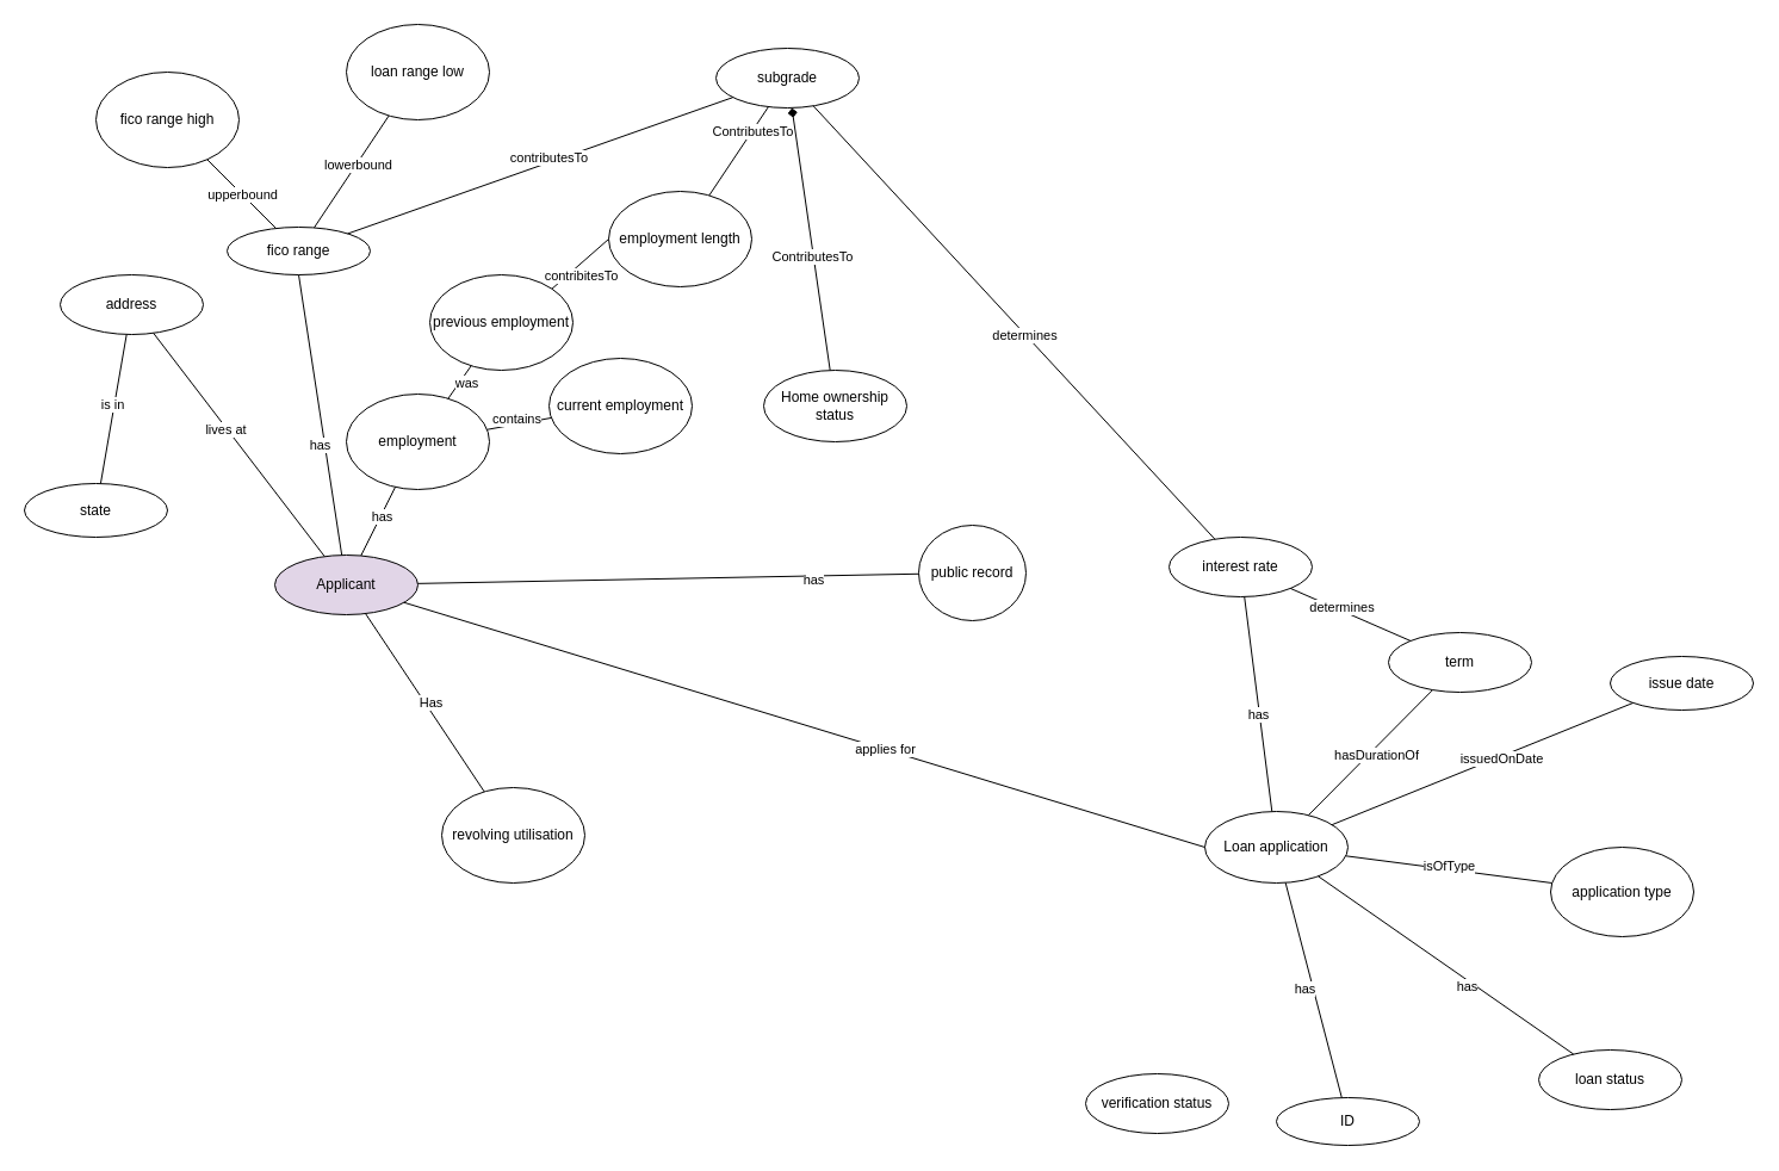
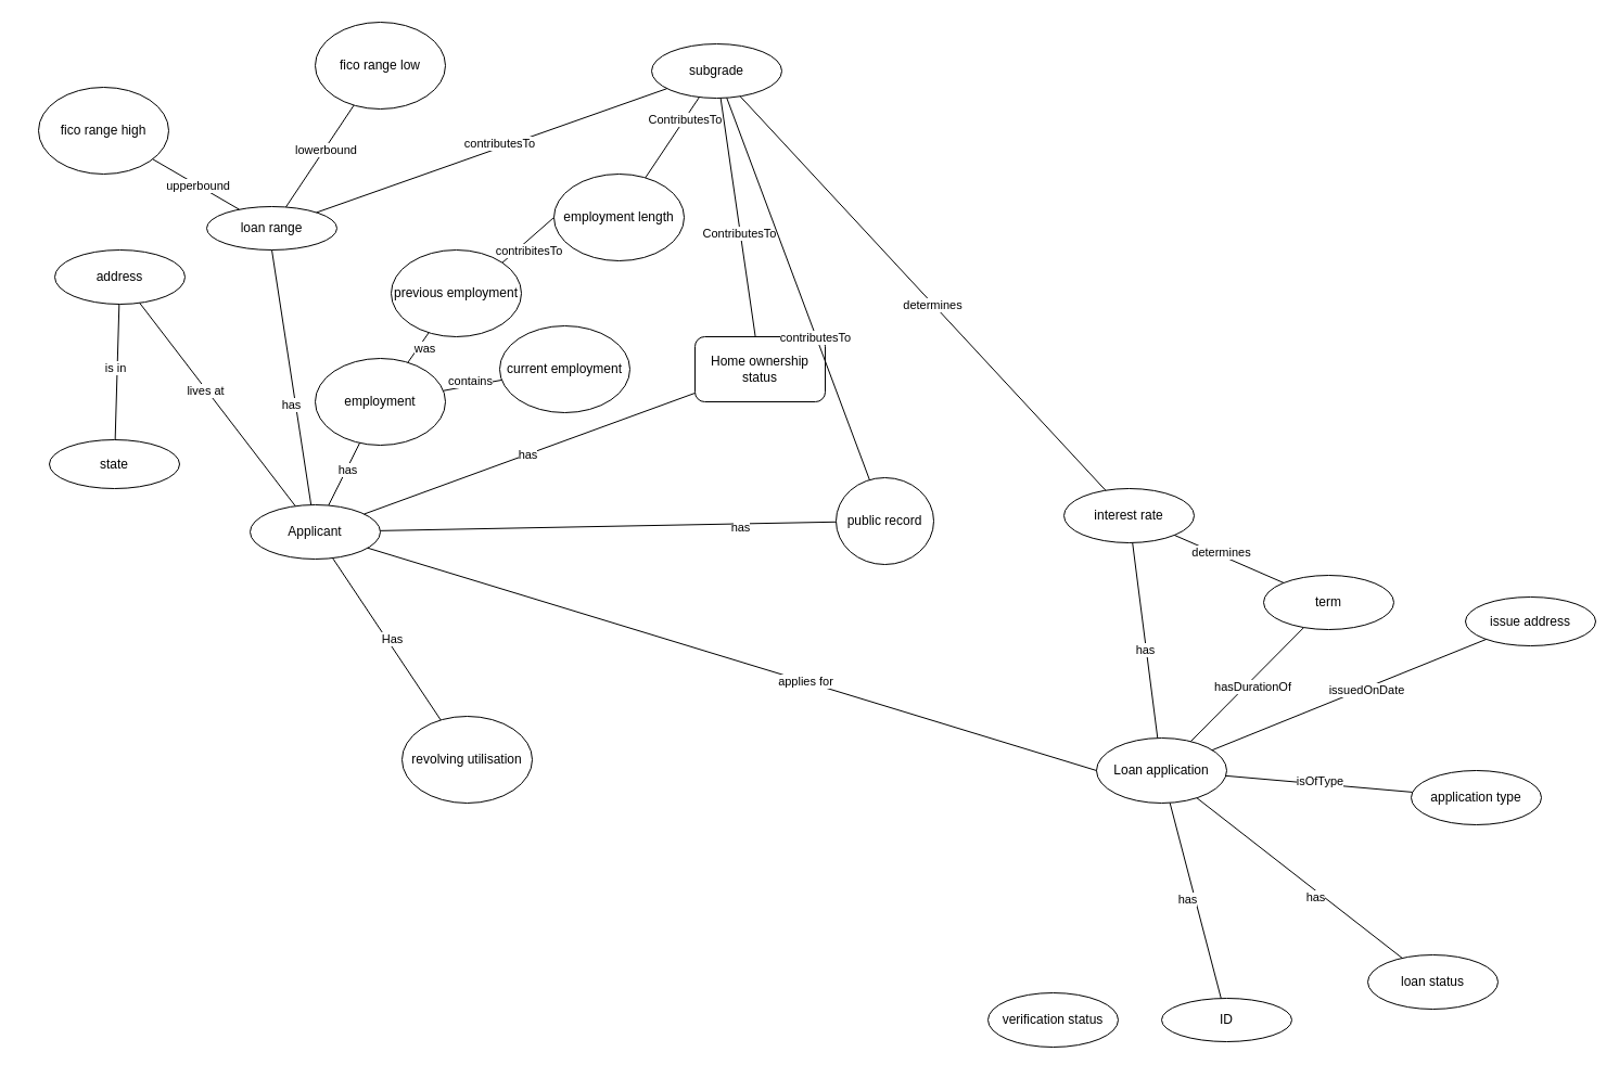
  <mxCell id="0" />
  <mxCell id="1" parent="0" />
- <mxCell id="2" value="Applicant" style="ellipse;whiteSpace=wrap;html=1;fillColor=#e1d5e7;" vertex="1" parent="1"><mxGeometry x="230" y="465" width="120" height="50" as="geometry" /></mxCell>
+ <mxCell id="2" value="Applicant" style="ellipse;whiteSpace=wrap;html=1;" vertex="1" parent="1"><mxGeometry x="230" y="465" width="120" height="50" as="geometry" /></mxCell>
  <mxCell id="3" value="Loan application" style="ellipse;whiteSpace=wrap;html=1;" vertex="1" parent="1"><mxGeometry x="1010" y="680" width="120" height="60" as="geometry" /></mxCell>
  <mxCell id="4" value="" style="endArrow=none;html=1;rounded=0;entryX=0;entryY=0.5;entryDx=0;entryDy=0;" edge="1" parent="1" source="2" target="3"><mxGeometry width="50" height="50" relative="1" as="geometry"><mxPoint x="1140" y="450" as="sourcePoint" /><mxPoint x="1190" y="400" as="targetPoint" /></mxGeometry></mxCell>
  <mxCell id="5" value="applies for" style="edgeLabel;html=1;align=center;verticalAlign=middle;resizable=0;points=[];" vertex="1" connectable="0" parent="4"><mxGeometry x="0.2" relative="1" as="geometry"><mxPoint as="offset" /></mxGeometry></mxCell>
- <mxCell id="6" value="Home ownership status" style="ellipse;whiteSpace=wrap;html=1;" vertex="1" parent="1"><mxGeometry x="640" y="310" width="120" height="60" as="geometry" /></mxCell>
- <mxCell id="9" value="&lt;div&gt;fico range&lt;/div&gt;" style="ellipse;whiteSpace=wrap;html=1;" vertex="1" parent="1"><mxGeometry x="190" y="190" width="120" height="40" as="geometry" /></mxCell>
- <mxCell id="10" value="loan range low" style="ellipse;whiteSpace=wrap;html=1;" vertex="1" parent="1"><mxGeometry x="290" y="20" width="120" height="80" as="geometry" /></mxCell>
- <mxCell id="11" value="&lt;div&gt;fico range high&lt;/div&gt;" style="ellipse;whiteSpace=wrap;html=1;" vertex="1" parent="1"><mxGeometry x="80" y="60" width="120" height="80" as="geometry" /></mxCell>
+ <mxCell id="6" value="Home ownership status" style="whiteSpace=wrap;html=1;rounded=1;" vertex="1" parent="1"><mxGeometry x="640" y="310" width="120" height="60" as="geometry" /></mxCell>
+ <mxCell id="7" value="" style="endArrow=none;html=1;rounded=0;" edge="1" parent="1" source="6" target="2"><mxGeometry width="50" height="50" relative="1" as="geometry"><mxPoint x="1010" y="440" as="sourcePoint" /><mxPoint x="1190" y="400" as="targetPoint" /></mxGeometry></mxCell>
+ <mxCell id="8" value="has" style="edgeLabel;html=1;align=center;verticalAlign=middle;resizable=0;points=[];" vertex="1" connectable="0" parent="7"><mxGeometry x="0.008" relative="1" as="geometry"><mxPoint as="offset" /></mxGeometry></mxCell>
+ <mxCell id="9" value="&lt;div&gt;loan range&lt;/div&gt;" style="ellipse;whiteSpace=wrap;html=1;" vertex="1" parent="1"><mxGeometry x="190" y="190" width="120" height="40" as="geometry" /></mxCell>
+ <mxCell id="10" value="fico range low" style="ellipse;whiteSpace=wrap;html=1;" vertex="1" parent="1"><mxGeometry x="290" y="20" width="120" height="80" as="geometry" /></mxCell>
+ <mxCell id="11" value="&lt;div&gt;fico range high&lt;/div&gt;" style="ellipse;whiteSpace=wrap;html=1;" vertex="1" parent="1"><mxGeometry x="35" y="80" width="120" height="80" as="geometry" /></mxCell>
  <mxCell id="12" value="&lt;div&gt;public record&lt;/div&gt;" style="ellipse;whiteSpace=wrap;html=1;" vertex="1" parent="1"><mxGeometry x="770" y="440" width="90" height="80" as="geometry" /></mxCell>
  <mxCell id="13" value="address" style="ellipse;whiteSpace=wrap;html=1;" vertex="1" parent="1"><mxGeometry x="50" y="230" width="120" height="50" as="geometry" /></mxCell>
- <mxCell id="14" value="state" style="ellipse;whiteSpace=wrap;html=1;" vertex="1" parent="1"><mxGeometry x="20" y="405" width="120" height="45" as="geometry" /></mxCell>
+ <mxCell id="14" value="state" style="ellipse;whiteSpace=wrap;html=1;" vertex="1" parent="1"><mxGeometry x="45" y="405" width="120" height="45" as="geometry" /></mxCell>
  <mxCell id="15" value="revolving utilisation" style="ellipse;whiteSpace=wrap;html=1;" vertex="1" parent="1"><mxGeometry x="370" y="660" width="120" height="80" as="geometry" /></mxCell>
  <mxCell id="16" value="" style="endArrow=none;html=1;rounded=0;" edge="1" parent="1" source="13" target="14"><mxGeometry width="50" height="50" relative="1" as="geometry"><mxPoint x="1140" y="450" as="sourcePoint" /><mxPoint x="1190" y="400" as="targetPoint" /></mxGeometry></mxCell>
  <mxCell id="17" value="is in" style="edgeLabel;html=1;align=center;verticalAlign=middle;resizable=0;points=[];" vertex="1" connectable="0" parent="16"><mxGeometry x="-0.055" y="-2" relative="1" as="geometry"><mxPoint as="offset" /></mxGeometry></mxCell>
  <mxCell id="18" value="" style="endArrow=none;html=1;rounded=0;" edge="1" parent="1" source="13" target="2"><mxGeometry width="50" height="50" relative="1" as="geometry"><mxPoint x="1140" y="450" as="sourcePoint" /><mxPoint x="1190" y="400" as="targetPoint" /></mxGeometry></mxCell>
  <mxCell id="19" value="lives at" style="edgeLabel;html=1;align=center;verticalAlign=middle;resizable=0;points=[];" vertex="1" connectable="0" parent="18"><mxGeometry x="-0.142" y="-1" relative="1" as="geometry"><mxPoint as="offset" /></mxGeometry></mxCell>
  <mxCell id="20" value="" style="endArrow=none;html=1;rounded=0;" edge="1" parent="1" source="12" target="2"><mxGeometry width="50" height="50" relative="1" as="geometry"><mxPoint x="1140" y="450" as="sourcePoint" /><mxPoint x="1190" y="400" as="targetPoint" /></mxGeometry></mxCell>
  <mxCell id="21" value="has" style="edgeLabel;html=1;align=center;verticalAlign=middle;resizable=0;points=[];" vertex="1" connectable="0" parent="20"><mxGeometry x="-0.578" y="3" relative="1" as="geometry"><mxPoint as="offset" /></mxGeometry></mxCell>
  <mxCell id="22" value="employment" style="ellipse;whiteSpace=wrap;html=1;" vertex="1" parent="1"><mxGeometry x="290" y="330" width="120" height="80" as="geometry" /></mxCell>
  <mxCell id="23" value="employment length" style="ellipse;whiteSpace=wrap;html=1;" vertex="1" parent="1"><mxGeometry x="510" y="160" width="120" height="80" as="geometry" /></mxCell>
  <mxCell id="24" value="previous employment" style="ellipse;whiteSpace=wrap;html=1;" vertex="1" parent="1"><mxGeometry x="360" y="230" width="120" height="80" as="geometry" /></mxCell>
  <mxCell id="25" value="current employment" style="ellipse;whiteSpace=wrap;html=1;" vertex="1" parent="1"><mxGeometry x="460" y="300" width="120" height="80" as="geometry" /></mxCell>
  <mxCell id="26" value="" style="endArrow=none;html=1;rounded=0;" edge="1" parent="1" source="2" target="22"><mxGeometry width="50" height="50" relative="1" as="geometry"><mxPoint x="1140" y="450" as="sourcePoint" /><mxPoint x="1190" y="400" as="targetPoint" /></mxGeometry></mxCell>
  <mxCell id="27" value="has" style="edgeLabel;html=1;align=center;verticalAlign=middle;resizable=0;points=[];" vertex="1" connectable="0" parent="26"><mxGeometry x="0.139" y="-1" relative="1" as="geometry"><mxPoint as="offset" /></mxGeometry></mxCell>
  <mxCell id="28" value="" style="endArrow=none;html=1;rounded=0;" edge="1" parent="1" source="25" target="22"><mxGeometry width="50" height="50" relative="1" as="geometry"><mxPoint x="1140" y="450" as="sourcePoint" /><mxPoint x="1190" y="400" as="targetPoint" /></mxGeometry></mxCell>
  <mxCell id="29" value="contains" style="edgeLabel;html=1;align=center;verticalAlign=middle;resizable=0;points=[];" vertex="1" connectable="0" parent="28"><mxGeometry x="0.065" y="-5" relative="1" as="geometry"><mxPoint as="offset" /></mxGeometry></mxCell>
  <mxCell id="30" value="" style="endArrow=none;html=1;rounded=0;" edge="1" parent="1" source="24" target="22"><mxGeometry width="50" height="50" relative="1" as="geometry"><mxPoint x="1140" y="450" as="sourcePoint" /><mxPoint x="1190" y="400" as="targetPoint" /></mxGeometry></mxCell>
  <mxCell id="31" value="was" style="edgeLabel;html=1;align=center;verticalAlign=middle;resizable=0;points=[];" vertex="1" connectable="0" parent="30"><mxGeometry x="-0.145" y="5" relative="1" as="geometry"><mxPoint as="offset" /></mxGeometry></mxCell>
  <mxCell id="32" value="" style="endArrow=none;html=1;rounded=0;entryX=1;entryY=0;entryDx=0;entryDy=0;exitX=0;exitY=0.5;exitDx=0;exitDy=0;" edge="1" parent="1" source="23" target="24"><mxGeometry width="50" height="50" relative="1" as="geometry"><mxPoint x="880" y="450" as="sourcePoint" /><mxPoint x="930" y="400" as="targetPoint" /></mxGeometry></mxCell>
  <mxCell id="33" value="contribitesTo" style="edgeLabel;html=1;align=center;verticalAlign=middle;resizable=0;points=[];" vertex="1" connectable="0" parent="32"><mxGeometry x="0.158" y="7" relative="1" as="geometry"><mxPoint y="1" as="offset" /></mxGeometry></mxCell>
  <mxCell id="34" value="" style="endArrow=none;html=1;rounded=0;" edge="1" parent="1" source="15" target="2"><mxGeometry width="50" height="50" relative="1" as="geometry"><mxPoint x="880" y="450" as="sourcePoint" /><mxPoint x="930" y="400" as="targetPoint" /></mxGeometry></mxCell>
  <mxCell id="35" value="Has" style="edgeLabel;html=1;align=center;verticalAlign=middle;resizable=0;points=[];" vertex="1" connectable="0" parent="34"><mxGeometry x="-0.022" y="-4" relative="1" as="geometry"><mxPoint as="offset" /></mxGeometry></mxCell>
  <mxCell id="36" value="&lt;div&gt;subgrade&lt;/div&gt;" style="ellipse;whiteSpace=wrap;html=1;" vertex="1" parent="1"><mxGeometry x="600" y="40" width="120" height="50" as="geometry" /></mxCell>
  <mxCell id="37" value="interest rate" style="ellipse;whiteSpace=wrap;html=1;" vertex="1" parent="1"><mxGeometry x="980" y="450" width="120" height="50" as="geometry" /></mxCell>
  <mxCell id="38" value="term" style="ellipse;whiteSpace=wrap;html=1;" vertex="1" parent="1"><mxGeometry x="1164" y="530" width="120" height="50" as="geometry" /></mxCell>
- <mxCell id="39" value="issue date" style="ellipse;whiteSpace=wrap;html=1;" vertex="1" parent="1"><mxGeometry x="1350" y="550" width="120" height="45" as="geometry" /></mxCell>
+ <mxCell id="39" value="issue address" style="ellipse;whiteSpace=wrap;html=1;" vertex="1" parent="1"><mxGeometry x="1350" y="550" width="120" height="45" as="geometry" /></mxCell>
  <mxCell id="40" value="ID" style="ellipse;whiteSpace=wrap;html=1;" vertex="1" parent="1"><mxGeometry x="1070" y="920" width="120" height="40" as="geometry" /></mxCell>
- <mxCell id="41" value="loan status" style="ellipse;whiteSpace=wrap;html=1;" vertex="1" parent="1"><mxGeometry x="1290" y="880" width="120" height="50" as="geometry" /></mxCell>
- <mxCell id="42" value="verification status" style="ellipse;whiteSpace=wrap;html=1;" vertex="1" parent="1"><mxGeometry x="910" y="900" width="120" height="50" as="geometry" /></mxCell>
- <mxCell id="43" value="application type" style="ellipse;whiteSpace=wrap;html=1;" vertex="1" parent="1"><mxGeometry x="1300" y="710" width="120" height="75" as="geometry" /></mxCell>
+ <mxCell id="41" value="loan status" style="ellipse;whiteSpace=wrap;html=1;" vertex="1" parent="1"><mxGeometry x="1260" y="880" width="120" height="50" as="geometry" /></mxCell>
+ <mxCell id="42" value="verification status" style="ellipse;whiteSpace=wrap;html=1;" vertex="1" parent="1"><mxGeometry x="910" y="915" width="120" height="50" as="geometry" /></mxCell>
+ <mxCell id="43" value="application type" style="ellipse;whiteSpace=wrap;html=1;" vertex="1" parent="1"><mxGeometry x="1300" y="710" width="120" height="50" as="geometry" /></mxCell>
  <mxCell id="44" value="" style="endArrow=none;html=1;rounded=0;" edge="1" parent="1" source="9" target="10"><mxGeometry width="50" height="50" relative="1" as="geometry"><mxPoint x="1250" y="450" as="sourcePoint" /><mxPoint x="1300" y="400" as="targetPoint" /></mxGeometry></mxCell>
  <mxCell id="45" value="lowerbound" style="edgeLabel;html=1;align=center;verticalAlign=middle;resizable=0;points=[];" vertex="1" connectable="0" parent="44"><mxGeometry x="0.138" y="-1" relative="1" as="geometry"><mxPoint as="offset" /></mxGeometry></mxCell>
  <mxCell id="46" value="" style="endArrow=none;html=1;rounded=0;" edge="1" parent="1" source="9" target="11"><mxGeometry width="50" height="50" relative="1" as="geometry"><mxPoint x="1250" y="450" as="sourcePoint" /><mxPoint x="1300" y="400" as="targetPoint" /></mxGeometry></mxCell>
  <mxCell id="47" value="upperbound" style="edgeLabel;html=1;align=center;verticalAlign=middle;resizable=0;points=[];" vertex="1" connectable="0" parent="46"><mxGeometry x="-0.028" relative="1" as="geometry"><mxPoint as="offset" /></mxGeometry></mxCell>
  <mxCell id="48" value="" style="endArrow=none;html=1;rounded=0;entryX=0.5;entryY=1;entryDx=0;entryDy=0;" edge="1" parent="1" source="2" target="9"><mxGeometry width="50" height="50" relative="1" as="geometry"><mxPoint x="1250" y="450" as="sourcePoint" /><mxPoint x="1300" y="400" as="targetPoint" /></mxGeometry></mxCell>
  <mxCell id="49" value="has" style="edgeLabel;html=1;align=center;verticalAlign=middle;resizable=0;points=[];" vertex="1" connectable="0" parent="48"><mxGeometry x="-0.208" y="4" relative="1" as="geometry"><mxPoint as="offset" /></mxGeometry></mxCell>
  <mxCell id="50" value="" style="endArrow=none;html=1;rounded=0;" edge="1" parent="1" source="36" target="9"><mxGeometry width="50" height="50" relative="1" as="geometry"><mxPoint x="1250" y="450" as="sourcePoint" /><mxPoint x="1300" y="400" as="targetPoint" /></mxGeometry></mxCell>
  <mxCell id="51" value="contributesTo" style="edgeLabel;html=1;align=center;verticalAlign=middle;resizable=0;points=[];" vertex="1" connectable="0" parent="50"><mxGeometry x="-0.048" y="-3" relative="1" as="geometry"><mxPoint y="-1" as="offset" /></mxGeometry></mxCell>
- <mxCell id="52" value="" style="endArrow=diamond;html=1;rounded=0;" edge="1" parent="1" source="6" target="36"><mxGeometry width="50" height="50" relative="1" as="geometry"><mxPoint x="1020" y="450" as="sourcePoint" /><mxPoint x="1070" y="400" as="targetPoint" /></mxGeometry></mxCell>
+ <mxCell id="52" value="" style="endArrow=none;html=1;rounded=0;" edge="1" parent="1" source="6" target="36"><mxGeometry width="50" height="50" relative="1" as="geometry"><mxPoint x="1020" y="450" as="sourcePoint" /><mxPoint x="1070" y="400" as="targetPoint" /></mxGeometry></mxCell>
  <mxCell id="53" value="ContributesTo" style="edgeLabel;html=1;align=center;verticalAlign=middle;resizable=0;points=[];" vertex="1" connectable="0" parent="52"><mxGeometry x="-0.126" y="1" relative="1" as="geometry"><mxPoint as="offset" /></mxGeometry></mxCell>
  <mxCell id="54" value="" style="endArrow=none;html=1;rounded=0;" edge="1" parent="1" source="23" target="36"><mxGeometry width="50" height="50" relative="1" as="geometry"><mxPoint x="1020" y="450" as="sourcePoint" /><mxPoint x="1070" y="400" as="targetPoint" /></mxGeometry></mxCell>
  <mxCell id="55" value="ContributesTo" style="edgeLabel;html=1;align=center;verticalAlign=middle;resizable=0;points=[];" vertex="1" connectable="0" parent="54"><mxGeometry x="0.487" y="-1" relative="1" as="geometry"><mxPoint x="-1" as="offset" /></mxGeometry></mxCell>
  <mxCell id="56" value="" style="endArrow=none;html=1;rounded=0;" edge="1" parent="1" source="36" target="37"><mxGeometry width="50" height="50" relative="1" as="geometry"><mxPoint x="1020" y="450" as="sourcePoint" /><mxPoint x="1070" y="400" as="targetPoint" /></mxGeometry></mxCell>
  <mxCell id="57" value="determines" style="edgeLabel;html=1;align=center;verticalAlign=middle;resizable=0;points=[];" vertex="1" connectable="0" parent="56"><mxGeometry x="0.054" y="-1" relative="1" as="geometry"><mxPoint as="offset" /></mxGeometry></mxCell>
+ <mxCell id="58" value="" style="endArrow=none;html=1;rounded=0;" edge="1" parent="1" source="12" target="36"><mxGeometry width="50" height="50" relative="1" as="geometry"><mxPoint x="1340" y="450" as="sourcePoint" /><mxPoint x="1070" y="400" as="targetPoint" /></mxGeometry></mxCell>
+ <mxCell id="59" value="contributesTo" style="edgeLabel;html=1;align=center;verticalAlign=middle;resizable=0;points=[];" vertex="1" connectable="0" parent="58"><mxGeometry x="-0.253" y="1" relative="1" as="geometry"><mxPoint y="-1" as="offset" /></mxGeometry></mxCell>
  <mxCell id="60" value="" style="endArrow=none;html=1;rounded=0;" edge="1" parent="1" source="37" target="38"><mxGeometry width="50" height="50" relative="1" as="geometry"><mxPoint x="1020" y="450" as="sourcePoint" /><mxPoint x="1070" y="400" as="targetPoint" /></mxGeometry></mxCell>
  <mxCell id="61" value="determines" style="edgeLabel;html=1;align=center;verticalAlign=middle;resizable=0;points=[];" vertex="1" connectable="0" parent="60"><mxGeometry x="-0.183" y="3" relative="1" as="geometry"><mxPoint as="offset" /></mxGeometry></mxCell>
  <mxCell id="62" value="" style="endArrow=none;html=1;rounded=0;" edge="1" parent="1" source="3" target="40"><mxGeometry width="50" height="50" relative="1" as="geometry"><mxPoint x="1200" y="550" as="sourcePoint" /><mxPoint x="1250" y="500" as="targetPoint" /></mxGeometry></mxCell>
  <mxCell id="63" value="has" style="edgeLabel;html=1;align=center;verticalAlign=middle;resizable=0;points=[];" vertex="1" connectable="0" parent="62"><mxGeometry x="-0.039" y="-7" relative="1" as="geometry"><mxPoint as="offset" /></mxGeometry></mxCell>
  <mxCell id="64" value="" style="endArrow=none;html=1;rounded=0;" edge="1" parent="1" source="3" target="41"><mxGeometry width="50" height="50" relative="1" as="geometry"><mxPoint x="1200" y="550" as="sourcePoint" /><mxPoint x="1250" y="500" as="targetPoint" /></mxGeometry></mxCell>
  <mxCell id="65" value="has" style="edgeLabel;html=1;align=center;verticalAlign=middle;resizable=0;points=[];" vertex="1" connectable="0" parent="64"><mxGeometry x="0.181" y="-4" relative="1" as="geometry"><mxPoint y="1" as="offset" /></mxGeometry></mxCell>
  <mxCell id="66" value="" style="endArrow=none;html=1;rounded=0;" edge="1" parent="1" source="3" target="43"><mxGeometry width="50" height="50" relative="1" as="geometry"><mxPoint x="1200" y="550" as="sourcePoint" /><mxPoint x="1250" y="500" as="targetPoint" /></mxGeometry></mxCell>
  <mxCell id="67" value="isOfType" style="edgeLabel;html=1;align=center;verticalAlign=middle;resizable=0;points=[];" vertex="1" connectable="0" parent="66"><mxGeometry x="-0.005" y="3" relative="1" as="geometry"><mxPoint as="offset" /></mxGeometry></mxCell>
  <mxCell id="68" value="" style="endArrow=none;html=1;rounded=0;" edge="1" parent="1" source="3" target="39"><mxGeometry width="50" height="50" relative="1" as="geometry"><mxPoint x="1200" y="440" as="sourcePoint" /><mxPoint x="1250" y="390" as="targetPoint" /></mxGeometry></mxCell>
  <mxCell id="69" value="issuedOnDate" style="edgeLabel;html=1;align=center;verticalAlign=middle;resizable=0;points=[];" vertex="1" connectable="0" parent="68"><mxGeometry x="0.114" y="-2" relative="1" as="geometry"><mxPoint as="offset" /></mxGeometry></mxCell>
  <mxCell id="70" value="" style="endArrow=none;html=1;rounded=0;" edge="1" parent="1" source="3" target="38"><mxGeometry width="50" height="50" relative="1" as="geometry"><mxPoint x="1200" y="440" as="sourcePoint" /><mxPoint x="1250" y="390" as="targetPoint" /></mxGeometry></mxCell>
  <mxCell id="71" value="hasDurationOf" style="edgeLabel;html=1;align=center;verticalAlign=middle;resizable=0;points=[];" vertex="1" connectable="0" parent="70"><mxGeometry x="0.025" y="-4" relative="1" as="geometry"><mxPoint as="offset" /></mxGeometry></mxCell>
  <mxCell id="72" value="" style="endArrow=none;html=1;rounded=0;" edge="1" parent="1" source="3" target="37"><mxGeometry width="50" height="50" relative="1" as="geometry"><mxPoint x="1200" y="610" as="sourcePoint" /><mxPoint x="1250" y="560" as="targetPoint" /></mxGeometry></mxCell>
  <mxCell id="73" value="has" style="edgeLabel;html=1;align=center;verticalAlign=middle;resizable=0;points=[];" vertex="1" connectable="0" parent="72"><mxGeometry x="-0.099" y="1" relative="1" as="geometry"><mxPoint as="offset" /></mxGeometry></mxCell>
